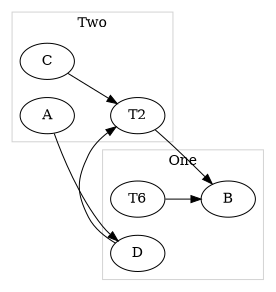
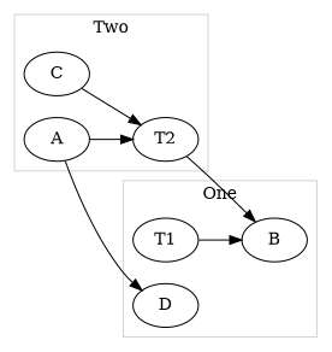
  digraph {
    rankdir=LR
-   T1 [label=T6]
+   T1
    B
    D
    A
    T2
    C
    subgraph cluster_1 {
      color=lightgrey
      label=One
      T1
      B
      D
    }
    subgraph cluster_2 {
      color=lightgrey
      label=Two
      A
      T2
      C
    }
    T1 -> B
    A -> D
-   D -> T2
+   A -> T2
    T2 -> B
    C -> T2
  }
